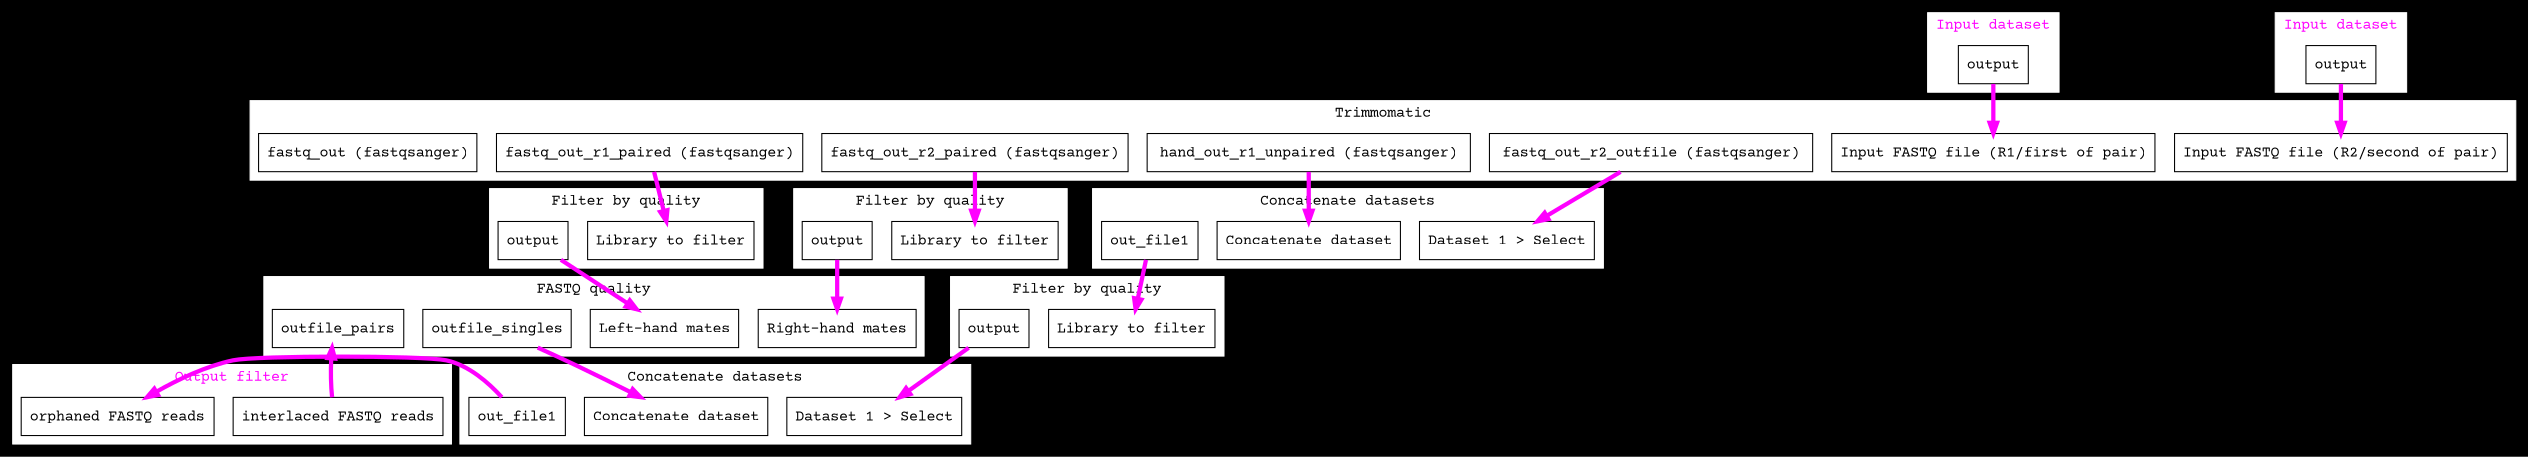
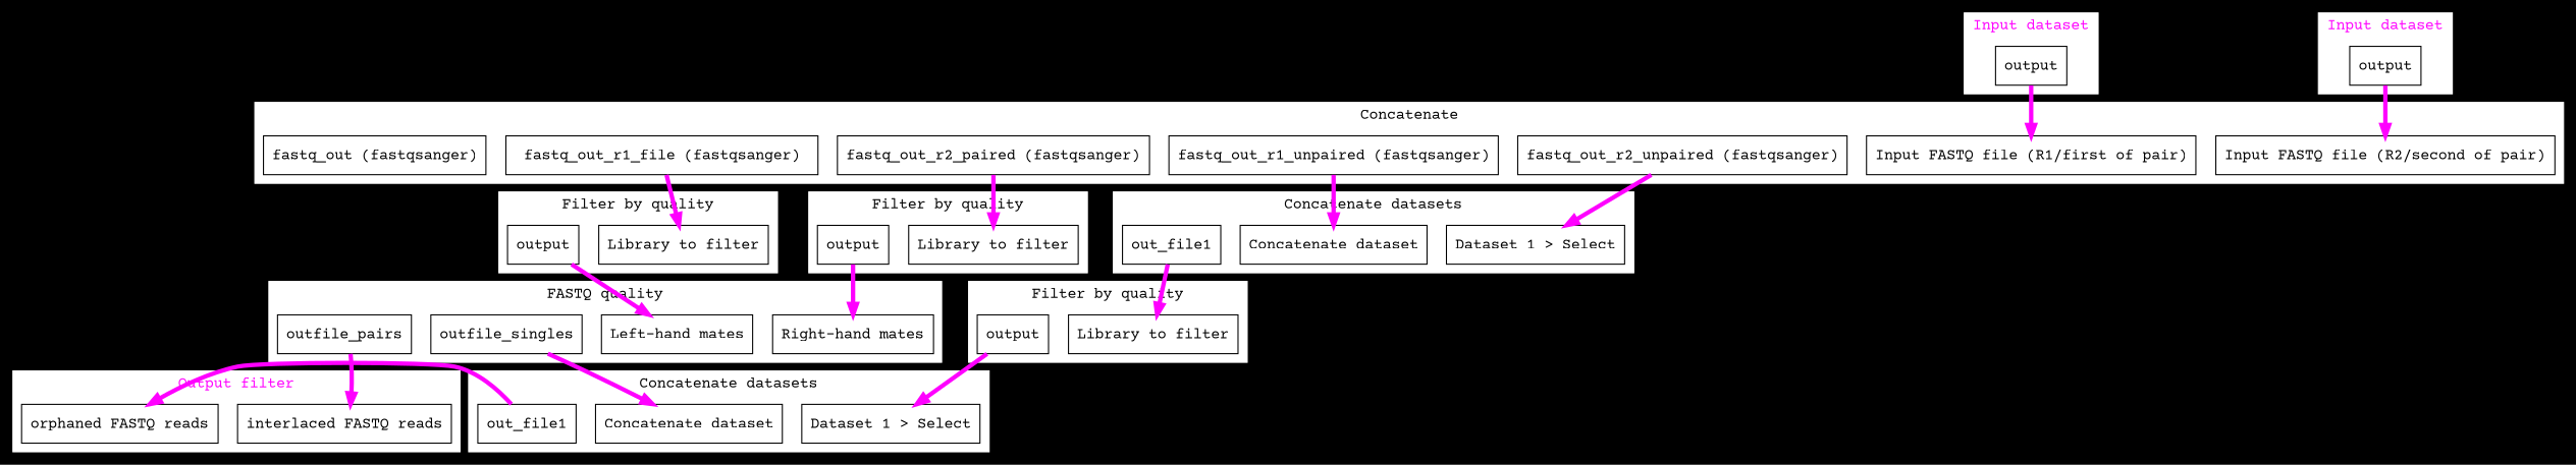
  digraph {
    bgcolor=black
    fontname="Courier Prime"
    rankdir=TB
    node [bgcolor=white fillcolor=white fontname="Courier Prime" shape=box]
    edge [color="#ff00ff" fontname="Courier Prime" penwidth=4]
    n1 [label="Input FASTQ file (R1/first of pair)"]
    n2 [label="Input FASTQ file (R2/second of pair)"]
-   n3 [label="fastq_out_r1_paired (fastqsanger)"]
-   n4 [label="hand_out_r1_unpaired (fastqsanger)"]
+   n3 [label="fastq_out_r1_file (fastqsanger)"]
+   n4 [label="fastq_out_r1_unpaired (fastqsanger)"]
    n5 [label="fastq_out_r2_paired (fastqsanger)"]
-   n6 [label="fastq_out_r2_outfile (fastqsanger)"]
+   n6 [label="fastq_out_r2_unpaired (fastqsanger)"]
    n7 [label="fastq_out (fastqsanger)"]
    n8 [label=output]
    n9 [label=output]
    n10 [label="Library to filter"]
    n11 [label=output]
    n12 [label="Concatenate dataset"]
    n13 [label="Dataset 1 > Select"]
    n14 [label=out_file1]
    n15 [label="Library to filter"]
    n16 [label=output]
    n17 [label="Left-hand mates"]
    n18 [label="Right-hand mates"]
    n19 [label=outfile_pairs]
    n20 [label=outfile_singles]
    n21 [label="Library to filter"]
    n22 [label=output]
    n23 [label="Concatenate dataset"]
    n24 [label="Dataset 1 > Select"]
    n25 [label=out_file1]
    n26 [label="interlaced FASTQ reads"]
    n27 [label="orphaned FASTQ reads"]
    subgraph cluster_1 {
      color=white
-     label=Trimmomatic
+     label=Concatenate
      style=filled
      n1
      n2
      n3
      n4
      n5
      n6
      n7
    }
    subgraph cluster_2 {
      color=white
      fontcolor="#ff00ff"
      label="Input dataset"
      style=filled
      n8
    }
    subgraph cluster_3 {
      color=white
      fontcolor="#ff00ff"
      label="Input dataset"
      style=filled
      n9
    }
    subgraph cluster_4 {
      color=white
      label="Filter by quality"
      style=filled
      n10
      n11
    }
    subgraph cluster_5 {
      color=white
      label="Concatenate datasets"
      style=filled
      n12
      n13
      n14
    }
    subgraph cluster_6 {
      color=white
      label="Filter by quality"
      style=filled
      n15
      n16
    }
    subgraph cluster_7 {
      color=white
      label="FASTQ quality"
      style=filled
      n17
      n18
      n19
      n20
    }
    subgraph cluster_8 {
      color=white
      label="Filter by quality"
      style=filled
      n21
      n22
    }
    subgraph cluster_9 {
      color=white
      label="Concatenate datasets"
      style=filled
      n23
      n24
      n25
    }
    subgraph cluster_10 {
      color=white
      fontcolor="#ff00ff"
      label="Output filter"
      style=filled
      n26
      n27
    }
    n3 -> n10
    n4 -> n12
    n5 -> n15
    n6 -> n13
    n8 -> n1
    n9 -> n2
    n11 -> n17
    n14 -> n21
    n16 -> n18
-   n26 -> n19
+   n19 -> n26
    n20 -> n23
    n22 -> n24
    n25 -> n27
  }
